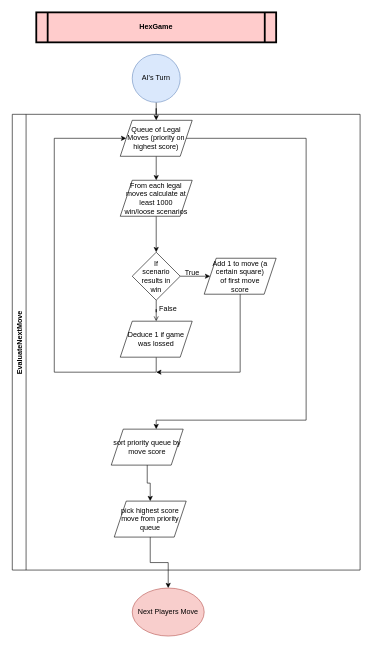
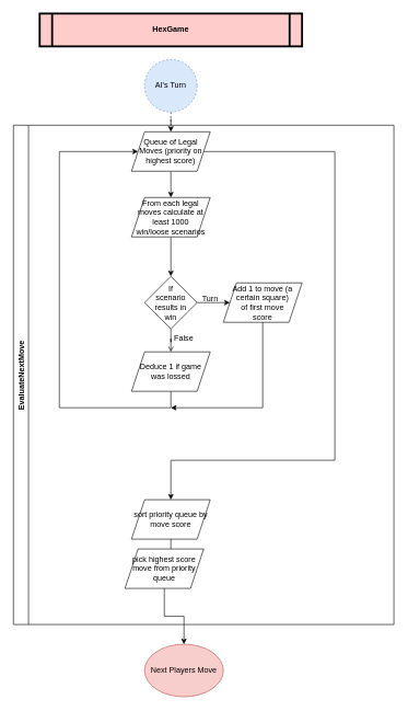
  <mxCell id="0" />
  <mxCell id="1" parent="0" />
  <mxCell id="2" value="HexGame" style="shape=process;whiteSpace=wrap;align=center;verticalAlign=middle;size=0.048;fontStyle=1;strokeWidth=3;fillColor=#FFCCCC" parent="1" vertex="1"><mxGeometry x="60" y="20" width="400" height="50" as="geometry" /></mxCell>
- <mxCell id="3" value="" style="edgeStyle=orthogonalEdgeStyle;rounded=0;orthogonalLoop=1;jettySize=auto;html=1;" parent="1" source="4" target="11" edge="1"><mxGeometry relative="1" as="geometry" /></mxCell>
- <mxCell id="4" value="AI's Turn" style="ellipse;whiteSpace=wrap;html=1;aspect=fixed;fillColor=#dae8fc;strokeColor=#6c8ebf;" parent="1" vertex="1"><mxGeometry x="220" y="90" width="80" height="80" as="geometry" /></mxCell>
+ <mxCell id="3" value="" style="edgeStyle=orthogonalEdgeStyle;rounded=0;orthogonalLoop=1;jettySize=auto;html=1;dashed=1;" parent="1" source="4" target="11" edge="1"><mxGeometry relative="1" as="geometry" /></mxCell>
+ <mxCell id="4" value="AI's Turn" style="ellipse;whiteSpace=wrap;html=1;aspect=fixed;fillColor=#dae8fc;strokeColor=#6c8ebf;dashed=1;" parent="1" vertex="1"><mxGeometry x="220" y="90" width="80" height="80" as="geometry" /></mxCell>
  <mxCell id="5" value="" style="edgeStyle=orthogonalEdgeStyle;rounded=0;orthogonalLoop=1;jettySize=auto;html=1;exitX=0.5;exitY=1;exitDx=0;exitDy=0;" parent="1" source="12" target="8" edge="1"><mxGeometry relative="1" as="geometry"><mxPoint x="250" y="350" as="sourcePoint" /></mxGeometry></mxCell>
  <mxCell id="6" value="" style="edgeStyle=orthogonalEdgeStyle;rounded=0;orthogonalLoop=1;jettySize=auto;html=1;" parent="1" source="8" target="13" edge="1"><mxGeometry relative="1" as="geometry" /></mxCell>
  <mxCell id="7" value="" style="edgeStyle=orthogonalEdgeStyle;rounded=0;orthogonalLoop=1;jettySize=auto;html=1;endArrow=open;" parent="1" source="8" target="15" edge="1"><mxGeometry relative="1" as="geometry" /></mxCell>
  <mxCell id="8" value="If scenario results in win" style="rhombus;whiteSpace=wrap;html=1;spacingLeft=0;spacingBottom=0;spacing=14;" parent="1" vertex="1"><mxGeometry x="220" y="420" width="80" height="80" as="geometry" /></mxCell>
  <mxCell id="9" value="" style="edgeStyle=orthogonalEdgeStyle;rounded=0;orthogonalLoop=1;jettySize=auto;html=1;" parent="1" source="11" target="12" edge="1"><mxGeometry relative="1" as="geometry" /></mxCell>
  <mxCell id="10" style="edgeStyle=orthogonalEdgeStyle;rounded=0;orthogonalLoop=1;jettySize=auto;html=1;exitX=1;exitY=0.5;exitDx=0;exitDy=0;" parent="1" source="11" target="18" edge="1"><mxGeometry relative="1" as="geometry"><mxPoint x="260" y="790" as="targetPoint" /><Array as="points"><mxPoint x="510" y="230" /><mxPoint x="510" y="700" /><mxPoint x="260" y="700" /></Array></mxGeometry></mxCell>
  <mxCell id="11" value="Queue of Legal Moves (priority on highest score)" style="shape=parallelogram;perimeter=parallelogramPerimeter;whiteSpace=wrap;html=1;fixedSize=1;" parent="1" vertex="1"><mxGeometry x="200" y="200" width="120" height="60" as="geometry" /></mxCell>
  <mxCell id="12" value="From each legal moves calculate at least 1000 win/loose scenarios" style="shape=parallelogram;perimeter=parallelogramPerimeter;whiteSpace=wrap;html=1;fixedSize=1;spacing=8;" parent="1" vertex="1"><mxGeometry x="200" y="300" width="120" height="60" as="geometry" /></mxCell>
  <mxCell id="13" value="Add 1 to move (a certain square)&lt;br&gt;of first move score" style="shape=parallelogram;perimeter=parallelogramPerimeter;whiteSpace=wrap;html=1;fixedSize=1;perimeterSpacing=0;autosize=0;labelPadding=4;spacingLeft=0;spacingRight=0;spacing=12;" parent="1" vertex="1"><mxGeometry x="340" y="430" width="120" height="60" as="geometry" /></mxCell>
  <mxCell id="14" style="edgeStyle=orthogonalEdgeStyle;rounded=0;orthogonalLoop=1;jettySize=auto;html=1;exitX=0.5;exitY=1;exitDx=0;exitDy=0;entryX=0;entryY=0.5;entryDx=0;entryDy=0;" parent="1" source="15" target="11" edge="1"><mxGeometry relative="1" as="geometry"><Array as="points"><mxPoint x="260" y="620" /><mxPoint x="90" y="620" /><mxPoint x="90" y="230" /></Array></mxGeometry></mxCell>
  <mxCell id="15" value="Deduce 1 if game was lossed" style="shape=parallelogram;perimeter=parallelogramPerimeter;whiteSpace=wrap;html=1;fixedSize=1;spacing=8;" parent="1" vertex="1"><mxGeometry x="200" y="535" width="120" height="60" as="geometry" /></mxCell>
  <mxCell id="16" value="" style="endArrow=classic;html=1;rounded=0;exitX=0.5;exitY=1;exitDx=0;exitDy=0;" parent="1" source="13" edge="1"><mxGeometry width="50" height="50" relative="1" as="geometry"><mxPoint x="390" y="430" as="sourcePoint" /><mxPoint x="260" y="620" as="targetPoint" /><Array as="points"><mxPoint x="400" y="620" /></Array></mxGeometry></mxCell>
  <mxCell id="17" value="" style="edgeStyle=orthogonalEdgeStyle;rounded=0;orthogonalLoop=1;jettySize=auto;html=1;" parent="1" source="18" target="20" edge="1"><mxGeometry relative="1" as="geometry" /></mxCell>
- <mxCell id="18" value="sort priority queue by move score" style="shape=parallelogram;perimeter=parallelogramPerimeter;whiteSpace=wrap;html=1;fixedSize=1;" parent="1" vertex="1"><mxGeometry x="185" y="715" width="120" height="60" as="geometry" /></mxCell>
+ <mxCell id="18" value="sort priority queue by move score" style="shape=parallelogram;perimeter=parallelogramPerimeter;whiteSpace=wrap;html=1;fixedSize=1;" parent="1" vertex="1"><mxGeometry x="200" y="760" width="120" height="60" as="geometry" /></mxCell>
  <mxCell id="19" value="" style="edgeStyle=orthogonalEdgeStyle;rounded=0;orthogonalLoop=1;jettySize=auto;html=1;" parent="1" source="20" target="21" edge="1"><mxGeometry relative="1" as="geometry" /></mxCell>
  <mxCell id="20" value="pick highest score move from priority queue" style="shape=parallelogram;perimeter=parallelogramPerimeter;whiteSpace=wrap;html=1;fixedSize=1;" parent="1" vertex="1"><mxGeometry x="190" y="835" width="120" height="60" as="geometry" /></mxCell>
  <mxCell id="21" value="Next Players Move" style="ellipse;whiteSpace=wrap;html=1;aspect=fixed;fillColor=#f8cecc;strokeColor=#b85450;" parent="1" vertex="1"><mxGeometry x="220" y="980" width="120" height="80" as="geometry" /></mxCell>
  <mxCell id="22" value="EvaluateNextMove" style="swimlane;horizontal=0;" parent="1" vertex="1"><mxGeometry x="20" y="190" width="580" height="760" as="geometry" /></mxCell>
- <mxCell id="23" value="True" style="text;html=1;strokeColor=none;fillColor=none;align=center;verticalAlign=middle;whiteSpace=wrap;rounded=0;" parent="22" vertex="1"><mxGeometry x="270" y="250" width="60" height="30" as="geometry" /></mxCell>
+ <mxCell id="23" value="Turn" style="text;html=1;strokeColor=none;fillColor=none;align=center;verticalAlign=middle;whiteSpace=wrap;rounded=0;" parent="22" vertex="1"><mxGeometry x="270" y="250" width="60" height="30" as="geometry" /></mxCell>
  <mxCell id="24" value="False" style="text;html=1;strokeColor=none;fillColor=none;align=center;verticalAlign=middle;whiteSpace=wrap;rounded=0;" parent="22" vertex="1"><mxGeometry x="230" y="310" width="60" height="30" as="geometry" /></mxCell>
